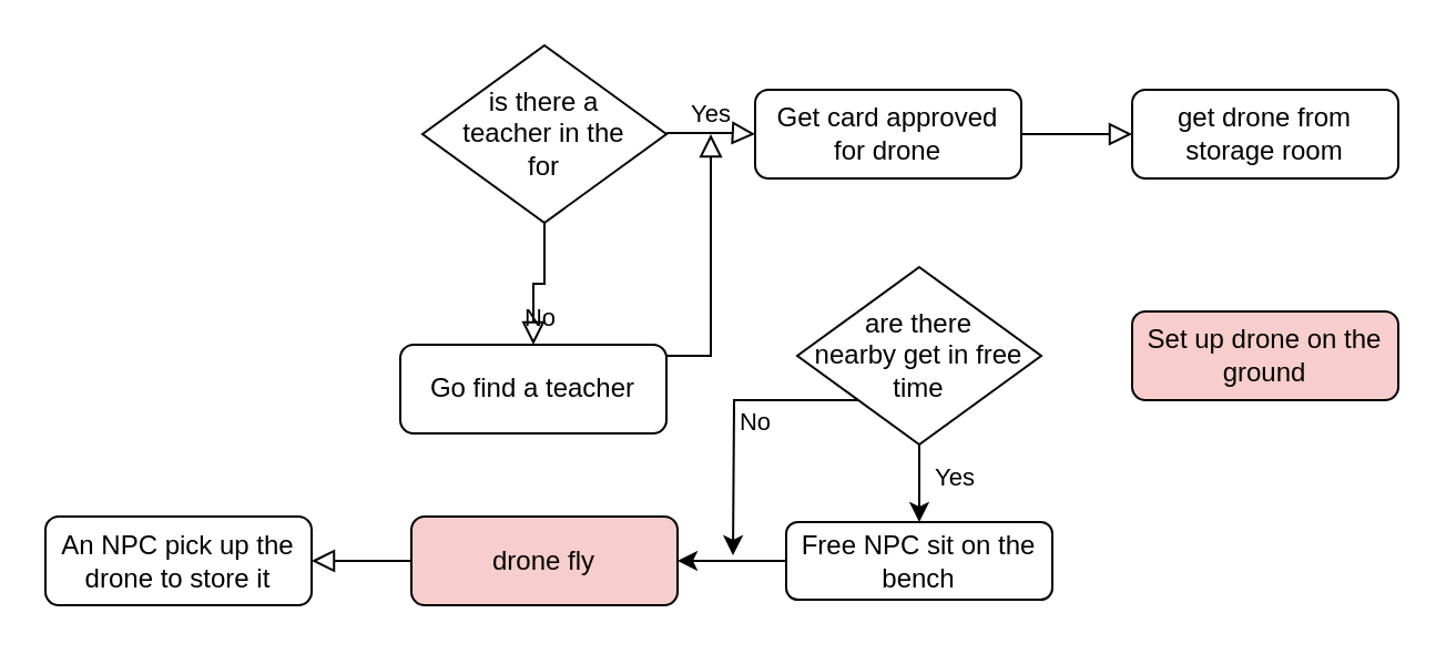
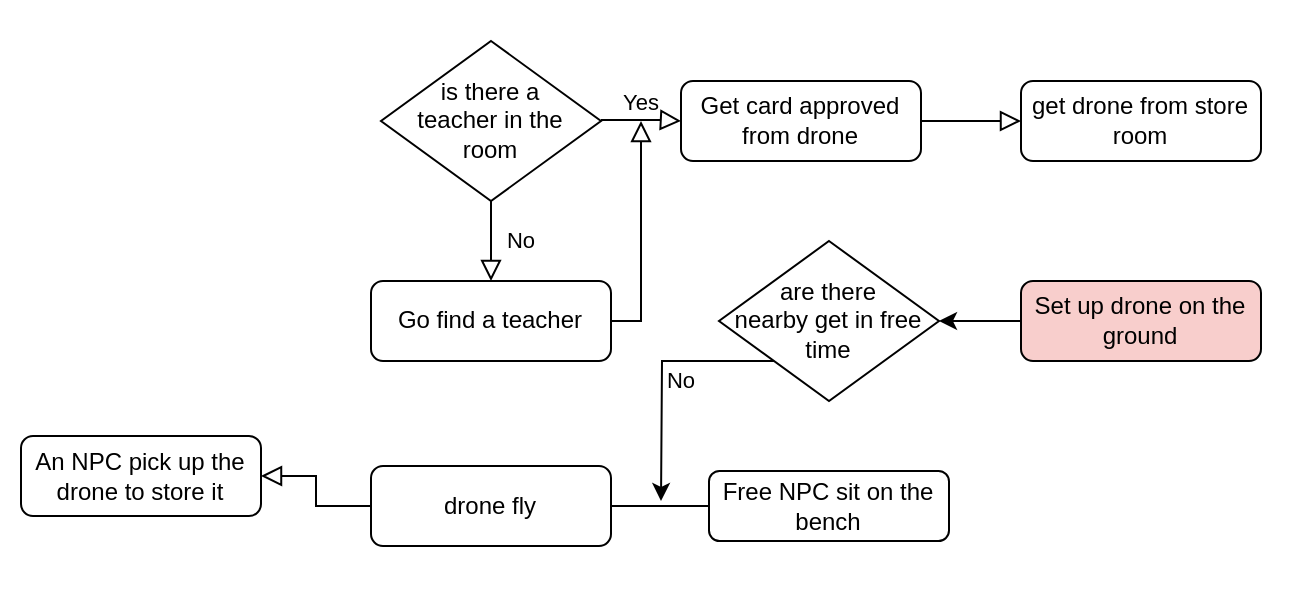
  <mxCell id="0" />
  <mxCell id="1" parent="0" />
- <mxCell id="2" value="Go find a teacher" style="rounded=1;whiteSpace=wrap;html=1;fontSize=12;glass=0;strokeWidth=1;shadow=0;" parent="1" vertex="1"><mxGeometry x="180" y="155" width="120" height="40" as="geometry" /></mxCell>
- <mxCell id="3" value="&lt;div&gt;Get card approved&lt;/div&gt;&lt;div&gt;for drone&lt;br&gt;&lt;/div&gt;" style="rounded=1;whiteSpace=wrap;html=1;fontSize=12;glass=0;strokeWidth=1;shadow=0;" parent="1" vertex="1"><mxGeometry x="340" y="40" width="120" height="40" as="geometry" /></mxCell>
+ <mxCell id="2" value="Go find a teacher" style="rounded=1;whiteSpace=wrap;html=1;fontSize=12;glass=0;strokeWidth=1;shadow=0;" parent="1" vertex="1"><mxGeometry x="185" y="140" width="120" height="40" as="geometry" /></mxCell>
+ <mxCell id="3" value="&lt;div&gt;Get card approved&lt;/div&gt;&lt;div&gt;from drone&lt;br&gt;&lt;/div&gt;" style="rounded=1;whiteSpace=wrap;html=1;fontSize=12;glass=0;strokeWidth=1;shadow=0;" parent="1" vertex="1"><mxGeometry x="340" y="40" width="120" height="40" as="geometry" /></mxCell>
  <mxCell id="4" value="" style="rounded=0;html=1;jettySize=auto;orthogonalLoop=1;fontSize=11;endArrow=block;endFill=0;endSize=8;strokeWidth=1;shadow=0;labelBackgroundColor=none;edgeStyle=orthogonalEdgeStyle;exitX=1;exitY=0.5;exitDx=0;exitDy=0;entryX=0;entryY=0.5;entryDx=0;entryDy=0;" parent="1" source="3" edge="1"><mxGeometry y="20" relative="1" as="geometry"><mxPoint as="offset" /><mxPoint x="310" y="70" as="sourcePoint" /><mxPoint x="510" y="60" as="targetPoint" /><Array as="points" /></mxGeometry></mxCell>
- <mxCell id="5" value="get drone from storage room" style="rounded=1;whiteSpace=wrap;html=1;fontSize=12;glass=0;strokeWidth=1;shadow=0;" parent="1" vertex="1"><mxGeometry x="510" y="40" width="120" height="40" as="geometry" /></mxCell>
+ <mxCell id="5" value="get drone from store room" style="rounded=1;whiteSpace=wrap;html=1;fontSize=12;glass=0;strokeWidth=1;shadow=0;" parent="1" vertex="1"><mxGeometry x="510" y="40" width="120" height="40" as="geometry" /></mxCell>
+ <mxCell id="6" value="" style="edgeStyle=orthogonalEdgeStyle;rounded=0;orthogonalLoop=1;jettySize=auto;html=1;" edge="1" parent="1" source="7" target="17"><mxGeometry relative="1" as="geometry" /></mxCell>
  <mxCell id="7" value="Set up drone on the ground" style="rounded=1;whiteSpace=wrap;html=1;fontSize=12;glass=0;strokeWidth=1;shadow=0;fillColor=#f8cecc;" parent="1" vertex="1"><mxGeometry x="510" y="140" width="120" height="40" as="geometry" /></mxCell>
- <mxCell id="8" value="drone fly" style="rounded=1;whiteSpace=wrap;html=1;fontSize=12;glass=0;strokeWidth=1;shadow=0;fillColor=#f8cecc;" parent="1" vertex="1"><mxGeometry x="185" y="232.5" width="120" height="40" as="geometry" /></mxCell>
+ <mxCell id="8" value="drone fly" style="rounded=1;whiteSpace=wrap;html=1;fontSize=12;glass=0;strokeWidth=1;shadow=0;" parent="1" vertex="1"><mxGeometry x="185" y="232.5" width="120" height="40" as="geometry" /></mxCell>
  <mxCell id="9" value="" style="rounded=0;html=1;jettySize=auto;orthogonalLoop=1;fontSize=11;endArrow=block;endFill=0;endSize=8;strokeWidth=1;shadow=0;labelBackgroundColor=none;edgeStyle=orthogonalEdgeStyle;exitX=0;exitY=0.5;exitDx=0;exitDy=0;entryX=1;entryY=0.5;entryDx=0;entryDy=0;" parent="1" source="8" target="10" edge="1"><mxGeometry y="20" relative="1" as="geometry"><mxPoint as="offset" /><mxPoint x="500" y="349.5" as="sourcePoint" /><mxPoint x="320" y="360" as="targetPoint" /><Array as="points" /></mxGeometry></mxCell>
- <mxCell id="10" value="An NPC pick up the drone to store it" style="rounded=1;whiteSpace=wrap;html=1;fontSize=12;glass=0;strokeWidth=1;shadow=0;" parent="1" vertex="1"><mxGeometry x="20" y="232.5" width="120" height="40" as="geometry" /></mxCell>
+ <mxCell id="10" value="An NPC pick up the drone to store it" style="rounded=1;whiteSpace=wrap;html=1;fontSize=12;glass=0;strokeWidth=1;shadow=0;" parent="1" vertex="1"><mxGeometry x="10" y="217.5" width="120" height="40" as="geometry" /></mxCell>
  <mxCell id="11" value="Yes" style="rounded=0;html=1;jettySize=auto;orthogonalLoop=1;fontSize=11;endArrow=block;endFill=0;endSize=8;strokeWidth=1;shadow=0;labelBackgroundColor=none;edgeStyle=orthogonalEdgeStyle;exitX=1;exitY=0.5;exitDx=0;exitDy=0;" parent="1" edge="1"><mxGeometry x="-0.0" y="10" relative="1" as="geometry"><mxPoint x="300" y="59.5" as="sourcePoint" /><mxPoint x="340" y="60" as="targetPoint" /><Array as="points"><mxPoint x="330" y="60" /><mxPoint x="330" y="60" /></Array><mxPoint y="1" as="offset" /></mxGeometry></mxCell>
- <mxCell id="12" value="&lt;div&gt;is there a &lt;br&gt;&lt;/div&gt;&lt;div&gt;teacher in the &lt;br&gt;&lt;/div&gt;&lt;div&gt;for&lt;br&gt;&lt;/div&gt;" style="rhombus;whiteSpace=wrap;html=1;" vertex="1" parent="1"><mxGeometry x="190" y="20" width="110" height="80" as="geometry" /></mxCell>
+ <mxCell id="12" value="&lt;div&gt;is there a &lt;br&gt;&lt;/div&gt;&lt;div&gt;teacher in the &lt;br&gt;&lt;/div&gt;&lt;div&gt;room&lt;br&gt;&lt;/div&gt;" style="rhombus;whiteSpace=wrap;html=1;" vertex="1" parent="1"><mxGeometry x="190" y="20" width="110" height="80" as="geometry" /></mxCell>
  <mxCell id="13" value="No" style="rounded=0;html=1;jettySize=auto;orthogonalLoop=1;fontSize=11;endArrow=block;endFill=0;endSize=8;strokeWidth=1;shadow=0;labelBackgroundColor=none;edgeStyle=orthogonalEdgeStyle;exitX=0.5;exitY=1;exitDx=0;exitDy=0;entryX=0.5;entryY=0;entryDx=0;entryDy=0;" edge="1" parent="1" source="12" target="2"><mxGeometry y="15" relative="1" as="geometry"><mxPoint x="270" y="110" as="sourcePoint" /><mxPoint x="310" y="110.5" as="targetPoint" /><Array as="points" /><mxPoint as="offset" /></mxGeometry></mxCell>
  <mxCell id="14" value="" style="rounded=0;html=1;jettySize=auto;orthogonalLoop=1;fontSize=11;endArrow=block;endFill=0;endSize=8;strokeWidth=1;shadow=0;labelBackgroundColor=none;edgeStyle=orthogonalEdgeStyle;exitX=1;exitY=0.5;exitDx=0;exitDy=0;" edge="1" parent="1" source="2"><mxGeometry relative="1" as="geometry"><mxPoint x="350" y="150" as="sourcePoint" /><mxPoint x="320" y="60" as="targetPoint" /><Array as="points"><mxPoint x="320" y="160" /></Array></mxGeometry></mxCell>
- <mxCell id="15" value="Yes" style="edgeStyle=orthogonalEdgeStyle;rounded=0;orthogonalLoop=1;jettySize=auto;html=1;" edge="1" parent="1" source="17" target="19"><mxGeometry x="0.111" y="16" relative="1" as="geometry"><mxPoint as="offset" /></mxGeometry></mxCell>
  <mxCell id="16" value="No" style="edgeStyle=orthogonalEdgeStyle;rounded=0;orthogonalLoop=1;jettySize=auto;html=1;exitX=0;exitY=1;exitDx=0;exitDy=0;" edge="1" parent="1" source="17"><mxGeometry x="0.051" y="10" relative="1" as="geometry"><mxPoint x="330" y="250" as="targetPoint" /><mxPoint as="offset" /></mxGeometry></mxCell>
  <mxCell id="17" value="&lt;div&gt;are there &lt;br&gt;&lt;/div&gt;&lt;div&gt;nearby get in free&lt;/div&gt;&lt;div&gt;time&lt;br&gt;&lt;/div&gt;" style="rhombus;whiteSpace=wrap;html=1;" vertex="1" parent="1"><mxGeometry x="359" y="120" width="110" height="80" as="geometry" /></mxCell>
- <mxCell id="18" value="" style="edgeStyle=orthogonalEdgeStyle;rounded=0;orthogonalLoop=1;jettySize=auto;html=1;" edge="1" parent="1" source="19" target="8"><mxGeometry relative="1" as="geometry" /></mxCell>
+ <mxCell id="18" value="" style="edgeStyle=orthogonalEdgeStyle;rounded=0;orthogonalLoop=1;jettySize=auto;html=1;endArrow=none;" edge="1" parent="1" source="19" target="8"><mxGeometry relative="1" as="geometry" /></mxCell>
  <mxCell id="19" value="Free NPC sit on the bench" style="rounded=1;whiteSpace=wrap;html=1;" vertex="1" parent="1"><mxGeometry x="354" y="235" width="120" height="35" as="geometry" /></mxCell>
